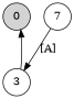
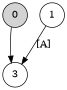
  digraph {
    rankdir=TB
    node [shape=circle]
    edge [arrowhead=normal]
    n1 [label=0 style=filled]
    n2 [label=3]
-   1 [label=7]
-   n2 -> n1
+   1
+   n1 -> n2
    1 -> n2 [label="[A]"]
  }
